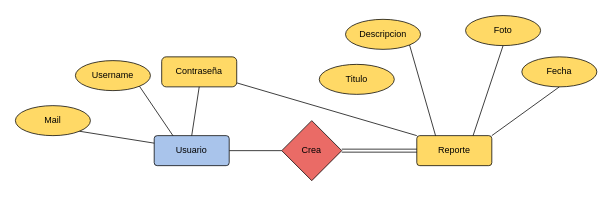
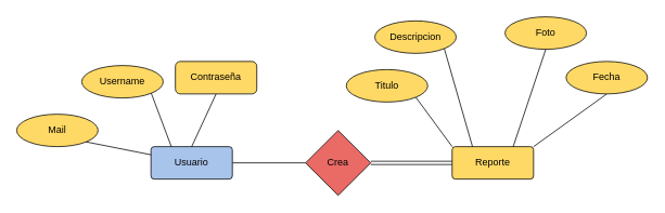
  <mxCell id="0" />
  <mxCell id="1" parent="0" />
  <mxCell id="2" value="Reporte" style="rounded=1;arcSize=10;whiteSpace=wrap;html=1;align=center;fillColor=#ffd966;" vertex="1" parent="1"><mxGeometry x="555" y="180" width="100" height="40" as="geometry" /></mxCell>
  <mxCell id="3" style="edgeStyle=orthogonalEdgeStyle;rounded=0;orthogonalLoop=1;jettySize=auto;html=1;exitX=1;exitY=0.5;exitDx=0;exitDy=0;entryX=0;entryY=0.5;entryDx=0;entryDy=0;endArrow=none;endFill=0;" edge="1" parent="1" source="4" target="11"><mxGeometry relative="1" as="geometry" /></mxCell>
- <mxCell id="4" value="Usuario" style="rounded=1;arcSize=10;whiteSpace=wrap;html=1;align=center;fillColor=#A9C4EB;" vertex="1" parent="1"><mxGeometry x="205" y="180" width="100" height="40" as="geometry" /></mxCell>
+ <mxCell id="4" value="Usuario" style="rounded=1;arcSize=10;whiteSpace=wrap;html=1;align=center;fillColor=#A9C4EB;" vertex="1" parent="1"><mxGeometry x="185" y="180" width="100" height="40" as="geometry" /></mxCell>
  <mxCell id="5" value="Username" style="ellipse;whiteSpace=wrap;html=1;align=center;fillColor=#FFD966;" vertex="1" parent="1"><mxGeometry x="100" y="80" width="100" height="40" as="geometry" /></mxCell>
  <mxCell id="6" value="" style="endArrow=none;html=1;entryX=1;entryY=1;entryDx=0;entryDy=0;exitX=0.25;exitY=0;exitDx=0;exitDy=0;" edge="1" parent="1" source="4" target="5"><mxGeometry width="50" height="50" relative="1" as="geometry"><mxPoint x="375" y="240" as="sourcePoint" /><mxPoint x="425" y="190" as="targetPoint" /></mxGeometry></mxCell>
  <mxCell id="7" value="Mail" style="ellipse;whiteSpace=wrap;html=1;align=center;fillColor=#FFD966;" vertex="1" parent="1"><mxGeometry x="20" y="140" width="100" height="40" as="geometry" /></mxCell>
  <mxCell id="8" value="" style="endArrow=none;html=1;entryX=1;entryY=1;entryDx=0;entryDy=0;exitX=0;exitY=0.25;exitDx=0;exitDy=0;" edge="1" parent="1" target="7" source="4"><mxGeometry width="50" height="50" relative="1" as="geometry"><mxPoint x="155" y="240" as="sourcePoint" /><mxPoint x="390" y="250" as="targetPoint" /></mxGeometry></mxCell>
  <mxCell id="9" value="Contraseña" style="whiteSpace=wrap;html=1;align=center;fillColor=#FFD966;rounded=1;" vertex="1" parent="1"><mxGeometry x="215" y="75" width="100" height="40" as="geometry" /></mxCell>
  <mxCell id="10" value="" style="endArrow=none;html=1;entryX=0.5;entryY=1;entryDx=0;entryDy=0;exitX=0.5;exitY=0;exitDx=0;exitDy=0;" edge="1" parent="1" target="9" source="4"><mxGeometry width="50" height="50" relative="1" as="geometry"><mxPoint x="360" y="125" as="sourcePoint" /><mxPoint x="585" y="185" as="targetPoint" /></mxGeometry></mxCell>
  <mxCell id="11" value="Crea" style="rhombus;whiteSpace=wrap;html=1;fillColor=#EA6B66;" vertex="1" parent="1"><mxGeometry x="375" y="160" width="80" height="80" as="geometry" /></mxCell>
  <mxCell id="12" value="" style="shape=link;html=1;endArrow=none;endFill=0;exitX=1;exitY=0.5;exitDx=0;exitDy=0;entryX=0;entryY=0.5;entryDx=0;entryDy=0;" edge="1" parent="1" source="11" target="2"><mxGeometry width="50" height="50" relative="1" as="geometry"><mxPoint x="515" y="210" as="sourcePoint" /><mxPoint x="565" y="160" as="targetPoint" /></mxGeometry></mxCell>
  <mxCell id="13" value="Descripcion" style="ellipse;whiteSpace=wrap;html=1;align=center;fillColor=#FFD966;direction=east;" vertex="1" parent="1"><mxGeometry x="460" y="25" width="100" height="40" as="geometry" /></mxCell>
  <mxCell id="14" value="" style="endArrow=none;html=1;entryX=1;entryY=1;entryDx=0;entryDy=0;exitX=0.25;exitY=0;exitDx=0;exitDy=0;" edge="1" parent="1" target="13" source="2"><mxGeometry width="50" height="50" relative="1" as="geometry"><mxPoint x="615" y="125" as="sourcePoint" /><mxPoint x="830" y="135" as="targetPoint" /></mxGeometry></mxCell>
  <mxCell id="15" value="Titulo" style="ellipse;whiteSpace=wrap;html=1;align=center;fillColor=#FFD966;direction=east;" vertex="1" parent="1"><mxGeometry x="425" y="85" width="100" height="40" as="geometry" /></mxCell>
- <mxCell id="16" value="" style="endArrow=none;html=1;exitX=0;exitY=0;exitDx=0;exitDy=0;" edge="1" parent="1" target="9" source="2"><mxGeometry width="50" height="50" relative="1" as="geometry"><mxPoint x="590" y="135" as="sourcePoint" /><mxPoint x="795" y="195" as="targetPoint" /></mxGeometry></mxCell>
+ <mxCell id="16" value="" style="endArrow=none;html=1;entryX=1;entryY=1;entryDx=0;entryDy=0;exitX=0;exitY=0;exitDx=0;exitDy=0;" edge="1" parent="1" target="15" source="2"><mxGeometry width="50" height="50" relative="1" as="geometry"><mxPoint x="590" y="135" as="sourcePoint" /><mxPoint x="795" y="195" as="targetPoint" /></mxGeometry></mxCell>
  <mxCell id="17" value="Foto" style="ellipse;whiteSpace=wrap;html=1;align=center;fillColor=#FFD966;direction=east;" vertex="1" parent="1"><mxGeometry x="620" y="20" width="100" height="40" as="geometry" /></mxCell>
  <mxCell id="18" value="" style="endArrow=none;html=1;entryX=0.5;entryY=1;entryDx=0;entryDy=0;exitX=0.75;exitY=0;exitDx=0;exitDy=0;" edge="1" parent="1" target="17" source="2"><mxGeometry width="50" height="50" relative="1" as="geometry"><mxPoint x="640" y="125" as="sourcePoint" /><mxPoint x="990" y="130" as="targetPoint" /></mxGeometry></mxCell>
  <mxCell id="19" value="Fecha" style="ellipse;whiteSpace=wrap;html=1;align=center;fillColor=#FFD966;direction=east;" vertex="1" parent="1"><mxGeometry x="695" y="75" width="100" height="40" as="geometry" /></mxCell>
  <mxCell id="20" value="" style="endArrow=none;html=1;entryX=0.5;entryY=1;entryDx=0;entryDy=0;exitX=1;exitY=0;exitDx=0;exitDy=0;" edge="1" parent="1" target="19" source="2"><mxGeometry width="50" height="50" relative="1" as="geometry"><mxPoint x="715" y="180" as="sourcePoint" /><mxPoint x="1065" y="185" as="targetPoint" /></mxGeometry></mxCell>
